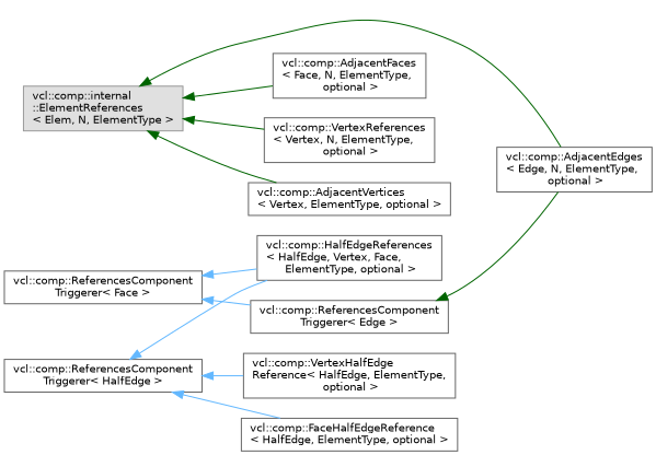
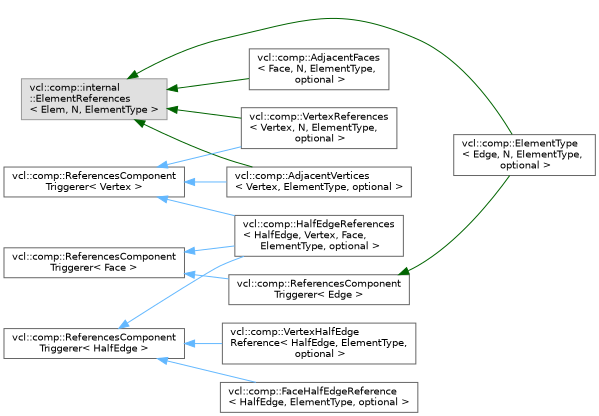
  digraph {
    rankdir=LR
    node [color=grey40 fillcolor=white fontname=Helvetica fontsize=10 shape=box style=filled]
    edge [color=steelblue1 dir=back fontname=Helvetica fontsize=10 labelfontname=Helvetica labelfontsize=10 style=solid]
    n1 [color=grey60 fillcolor="#E0E0E0" height=0.2 label="vcl::comp::internal\l::ElementReferences\l\< Elem, N, ElementType \>" width=0.4]
-   n2 [height=0.2 label="vcl::comp::AdjacentEdges\l\< Edge, N, ElementType,\l optional \>" width=0.4]
+   n2 [height=0.2 label="vcl::comp::ElementType\l\< Edge, N, ElementType,\l optional \>" width=0.4]
    n3 [height=0.2 label="vcl::comp::AdjacentFaces\l\< Face, N, ElementType,\l optional \>" width=0.4]
    n4 [height=0.2 label="vcl::comp::AdjacentVertices\l\< Vertex, ElementType, optional \>" width=0.4]
    n5 [height=0.2 label="vcl::comp::VertexReferences\l\< Vertex, N, ElementType,\l optional \>" width=0.4]
    n6 [height=0.2 label="vcl::comp::ReferencesComponent\lTriggerer\< Edge \>" width=0.4]
    n7 [height=0.2 label="vcl::comp::ReferencesComponent\lTriggerer\< Face \>" width=0.4]
    n8 [height=0.2 label="vcl::comp::HalfEdgeReferences\l\< HalfEdge, Vertex, Face,\l ElementType, optional \>" width=0.4]
    n9 [height=0.2 label="vcl::comp::ReferencesComponent\lTriggerer\< HalfEdge \>" width=0.4]
    n10 [height=0.2 label="vcl::comp::FaceHalfEdgeReference\l\< HalfEdge, ElementType, optional \>" width=0.4]
    n11 [height=0.2 label="vcl::comp::VertexHalfEdge\lReference\< HalfEdge, ElementType,\l optional \>" width=0.4]
+   n12 [height=0.2 label="vcl::comp::ReferencesComponent\lTriggerer\< Vertex \>" width=0.4]
    n1 -> n2 [color=darkgreen]
    n1 -> n3 [color=darkgreen]
    n1 -> n4 [color=darkgreen]
    n1 -> n5 [color=darkgreen]
    n6 -> n2 [color=darkgreen]
    n7 -> n6
    n7 -> n8
    n9 -> n8
    n9 -> n10
    n9 -> n11
+   n12 -> n4
+   n12 -> n5
+   n12 -> n8
  }
